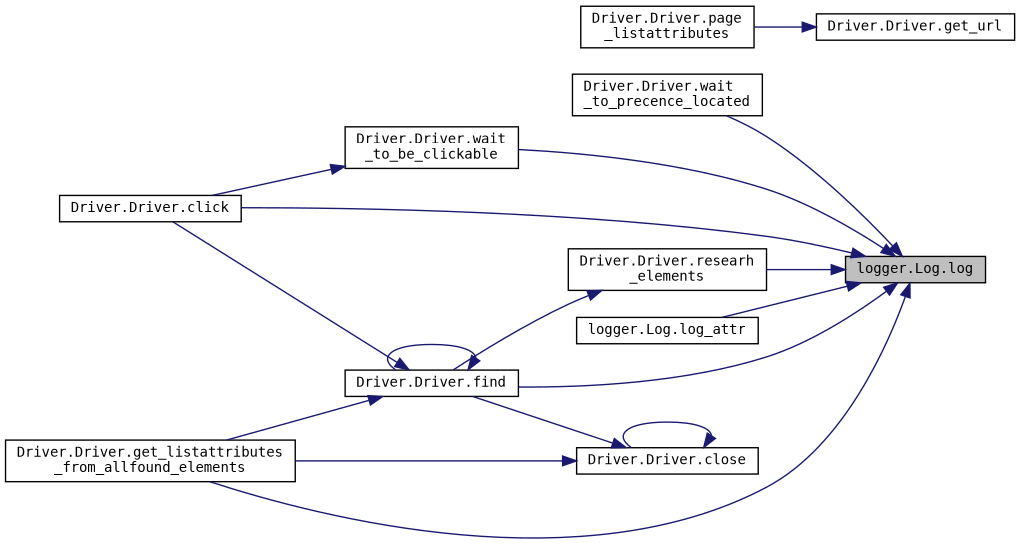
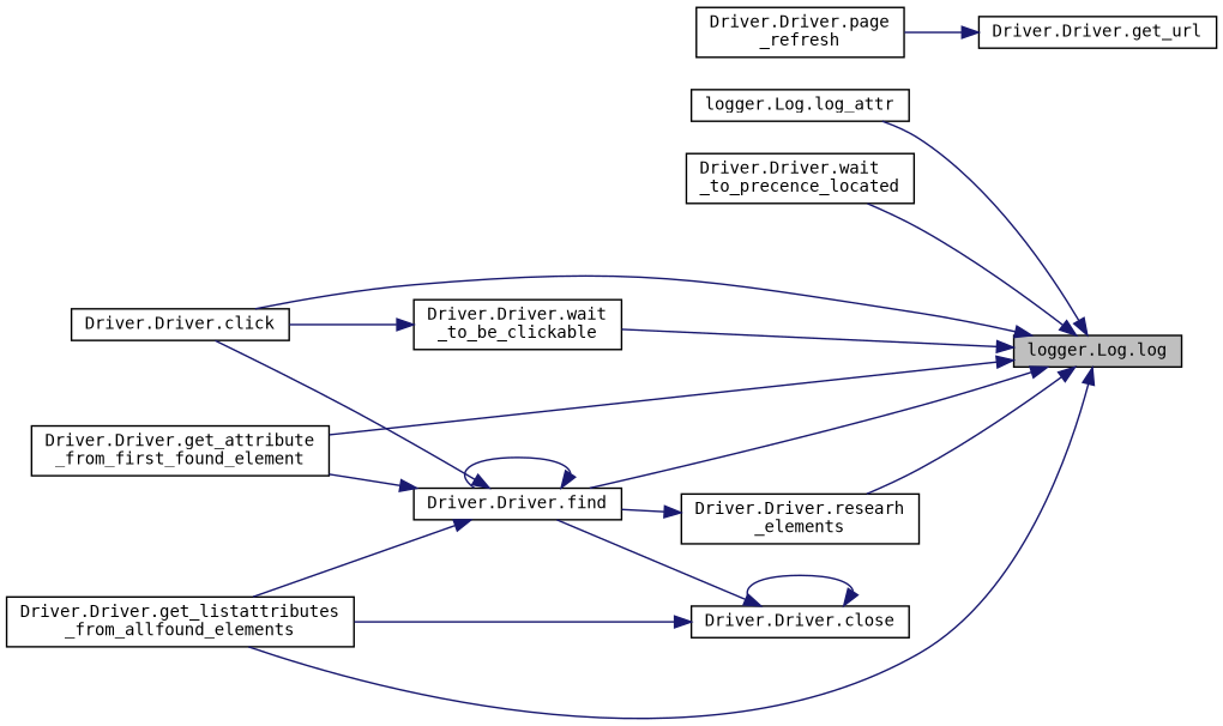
  digraph {
    fontname="DejaVu Sans Mono"
    rankdir=RL
    node [color=black fillcolor=white fontname="DejaVu Sans Mono" fontsize=10 shape=record style=filled]
    edge [color=midnightblue dir=back fontname="DejaVu Sans Mono" fontsize=10 labelfontname=Helvetica labelfontsize=10 style=solid]
    n1 [fillcolor=grey75 fontcolor=black height=0.2 label="logger.Log.log" width=0.4]
    n2 [height=0.2 label="Driver.Driver.click" width=0.4]
    n3 [height=0.2 label="Driver.Driver.find" width=0.4]
+   n4 [height=0.2 label="Driver.Driver.get_attribute\l_from_first_found_element" width=0.4]
    n5 [height=0.2 label="Driver.Driver.get_listattributes\l_from_allfound_elements" width=0.4]
    n6 [height=0.2 label="logger.Log.log_attr" width=0.4]
    n7 [height=0.2 label="Driver.Driver.researh\l_elements" width=0.4]
    n8 [height=0.2 label="Driver.Driver.wait\l_to_be_clickable" width=0.4]
    n9 [height=0.2 label="Driver.Driver.wait\l_to_precence_located" width=0.4]
    n10 [height=0.2 label="Driver.Driver.close" width=0.4]
    n11 [height=0.2 label="Driver.Driver.get_url" width=0.4]
-   n12 [height=0.2 label="Driver.Driver.page\l_listattributes" width=0.4]
+   n12 [height=0.2 label="Driver.Driver.page\l_refresh" width=0.4]
    n1 -> n2
    n1 -> n3
+   n1 -> n4
    n1 -> n5
    n1 -> n6
    n1 -> n7
    n1 -> n8
    n1 -> n9
    n3 -> n2
    n3 -> n3
+   n3 -> n4
    n3 -> n5
    n7 -> n3
    n8 -> n2
    n10 -> n3
    n10 -> n5
    n10 -> n10
    n11 -> n12
  }
